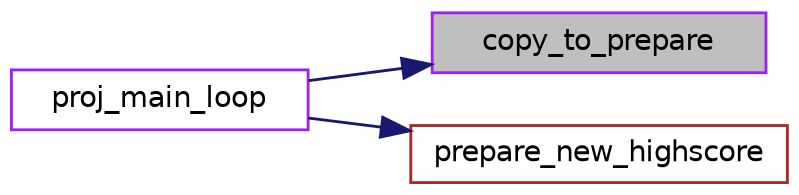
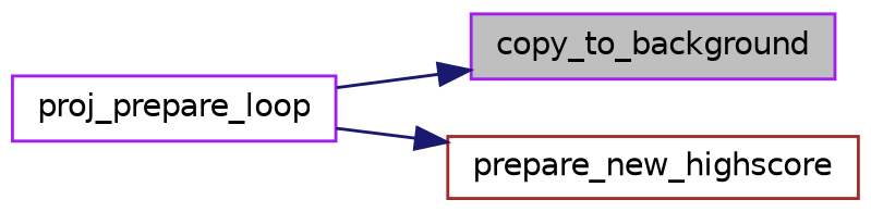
  digraph {
    rankdir=RL
    node [color=purple fillcolor=white fontname=Helvetica fontsize=10 shape=record style=filled]
    edge [color=midnightblue dir=back fontname=Helvetica fontsize=10 labelfontname=Helvetica labelfontsize=10 style=solid]
-   n1 [fillcolor=grey75 fontcolor=black height=0.2 label=copy_to_prepare width=0.4]
-   n2 [height=0.2 label=proj_main_loop width=0.4]
+   n1 [fillcolor=grey75 fontcolor=black height=0.2 label=copy_to_background width=0.4]
+   n2 [height=0.2 label=proj_prepare_loop width=0.4]
    n3 [color=brown height=0.2 label=prepare_new_highscore width=0.4]
    n1 -> n2
    n3 -> n2
  }
